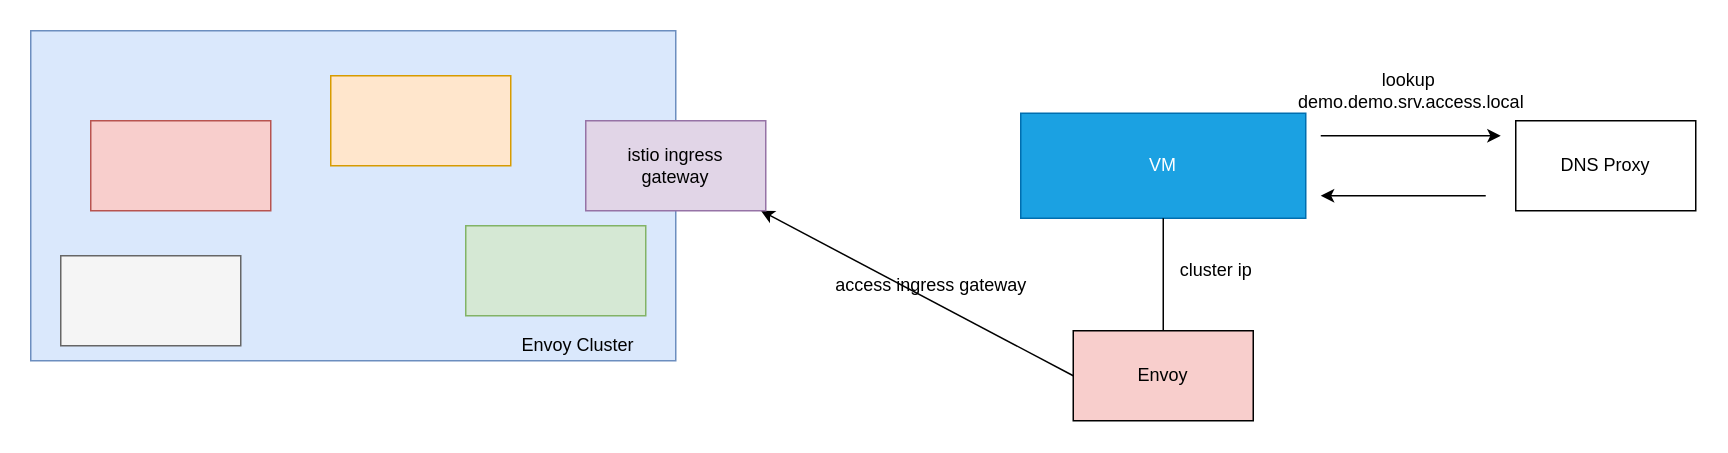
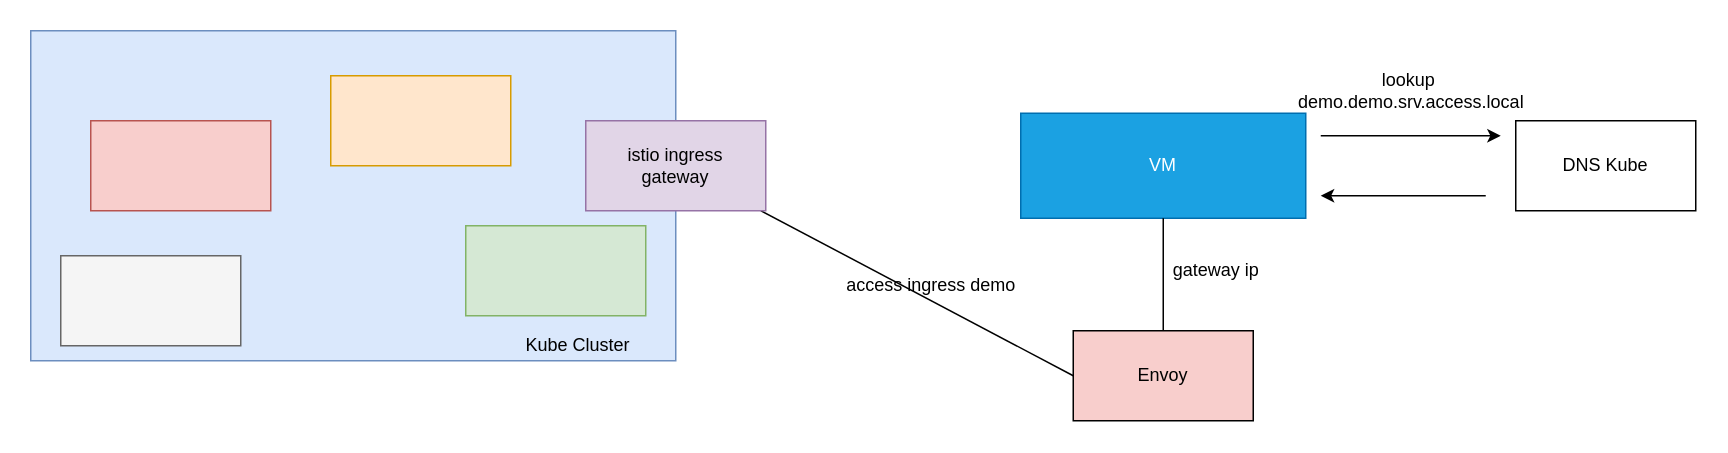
  <mxCell id="0" />
  <mxCell id="1" parent="0" />
  <mxCell id="2" value="" style="rounded=0;whiteSpace=wrap;html=1;fillColor=#dae8fc;strokeColor=#6c8ebf;" vertex="1" parent="1"><mxGeometry x="20" y="20" width="430" height="220" as="geometry" /></mxCell>
  <mxCell id="3" value="" style="rounded=0;whiteSpace=wrap;html=1;fillColor=#f8cecc;strokeColor=#b85450;" vertex="1" parent="1"><mxGeometry x="60" y="80" width="120" height="60" as="geometry" /></mxCell>
  <mxCell id="4" value="" style="rounded=0;whiteSpace=wrap;html=1;fillColor=#f5f5f5;strokeColor=#666666;fontColor=#333333;" vertex="1" parent="1"><mxGeometry x="40" y="170" width="120" height="60" as="geometry" /></mxCell>
  <mxCell id="5" value="" style="rounded=0;whiteSpace=wrap;html=1;fillColor=#ffe6cc;strokeColor=#d79b00;" vertex="1" parent="1"><mxGeometry x="220" y="50" width="120" height="60" as="geometry" /></mxCell>
  <mxCell id="6" value="" style="rounded=0;whiteSpace=wrap;html=1;fillColor=#d5e8d4;strokeColor=#82b366;" vertex="1" parent="1"><mxGeometry x="310" y="150" width="120" height="60" as="geometry" /></mxCell>
- <mxCell id="7" value="Envoy Cluster" style="text;html=1;strokeColor=none;fillColor=none;align=center;verticalAlign=middle;whiteSpace=wrap;rounded=0;" vertex="1" parent="1"><mxGeometry x="320" y="220" width="130" height="20" as="geometry" /></mxCell>
- <mxCell id="8" style="rounded=0;orthogonalLoop=1;jettySize=auto;html=1;exitX=0;exitY=0.5;exitDx=0;exitDy=0;" edge="1" parent="1" source="16" target="12"><mxGeometry relative="1" as="geometry" /></mxCell>
+ <mxCell id="7" value="Kube Cluster" style="text;html=1;strokeColor=none;fillColor=none;align=center;verticalAlign=middle;whiteSpace=wrap;rounded=0;" vertex="1" parent="1"><mxGeometry x="320" y="220" width="130" height="20" as="geometry" /></mxCell>
+ <mxCell id="8" style="rounded=0;orthogonalLoop=1;jettySize=auto;html=1;exitX=0;exitY=0.5;exitDx=0;exitDy=0;endArrow=none;" edge="1" parent="1" source="16" target="12"><mxGeometry relative="1" as="geometry" /></mxCell>
  <mxCell id="9" style="edgeStyle=orthogonalEdgeStyle;rounded=0;orthogonalLoop=1;jettySize=auto;html=1;" edge="1" parent="1"><mxGeometry relative="1" as="geometry"><mxPoint x="880" y="90" as="sourcePoint" /><mxPoint x="1000" y="90" as="targetPoint" /></mxGeometry></mxCell>
  <mxCell id="10" value="VM" style="rounded=0;whiteSpace=wrap;html=1;fillColor=#1ba1e2;strokeColor=#006EAF;fontColor=#ffffff;" vertex="1" parent="1"><mxGeometry x="680" y="75" width="190" height="70" as="geometry" /></mxCell>
- <mxCell id="11" value="DNS Proxy" style="rounded=0;whiteSpace=wrap;html=1;" vertex="1" parent="1"><mxGeometry x="1010" y="80" width="120" height="60" as="geometry" /></mxCell>
+ <mxCell id="11" value="DNS Kube" style="rounded=0;whiteSpace=wrap;html=1;" vertex="1" parent="1"><mxGeometry x="1010" y="80" width="120" height="60" as="geometry" /></mxCell>
  <mxCell id="12" value="istio ingress&lt;br&gt;gateway" style="rounded=0;whiteSpace=wrap;html=1;fillColor=#e1d5e7;strokeColor=#9673a6;" vertex="1" parent="1"><mxGeometry x="390" y="80" width="120" height="60" as="geometry" /></mxCell>
  <mxCell id="13" style="edgeStyle=orthogonalEdgeStyle;rounded=0;orthogonalLoop=1;jettySize=auto;html=1;" edge="1" parent="1"><mxGeometry relative="1" as="geometry"><mxPoint x="990" y="130" as="sourcePoint" /><mxPoint x="880" y="130" as="targetPoint" /></mxGeometry></mxCell>
  <mxCell id="14" value="lookup&amp;nbsp;&lt;br&gt;demo.demo.srv.access.local" style="text;html=1;align=center;verticalAlign=middle;resizable=0;points=[];autosize=1;" vertex="1" parent="1"><mxGeometry x="860" y="45" width="160" height="30" as="geometry" /></mxCell>
- <mxCell id="15" value="access ingress gateway" style="text;html=1;align=center;verticalAlign=middle;resizable=0;points=[];autosize=1;" vertex="1" parent="1"><mxGeometry x="550" y="180" width="140" height="20" as="geometry" /></mxCell>
+ <mxCell id="15" value="access ingress demo" style="text;html=1;align=center;verticalAlign=middle;resizable=0;points=[];autosize=1;" vertex="1" parent="1"><mxGeometry x="550" y="180" width="140" height="20" as="geometry" /></mxCell>
  <mxCell id="16" value="Envoy" style="rounded=0;whiteSpace=wrap;html=1;fillColor=#f8cecc;" vertex="1" parent="1"><mxGeometry x="715" y="220" width="120" height="60" as="geometry" /></mxCell>
  <mxCell id="17" style="edgeStyle=orthogonalEdgeStyle;rounded=0;orthogonalLoop=1;jettySize=auto;html=1;exitX=0.5;exitY=1;exitDx=0;exitDy=0;entryX=0.5;entryY=0;entryDx=0;entryDy=0;endArrow=none;" edge="1" parent="1" source="10" target="16"><mxGeometry relative="1" as="geometry"><mxPoint x="690" y="120" as="sourcePoint" /><mxPoint x="520" y="120" as="targetPoint" /></mxGeometry></mxCell>
- <mxCell id="18" value="cluster ip" style="text;html=1;align=center;verticalAlign=middle;resizable=0;points=[];autosize=1;" vertex="1" parent="1"><mxGeometry x="780" y="170" width="60" height="20" as="geometry" /></mxCell>
+ <mxCell id="18" value="gateway ip" style="text;html=1;align=center;verticalAlign=middle;resizable=0;points=[];autosize=1;" vertex="1" parent="1"><mxGeometry x="780" y="170" width="60" height="20" as="geometry" /></mxCell>
